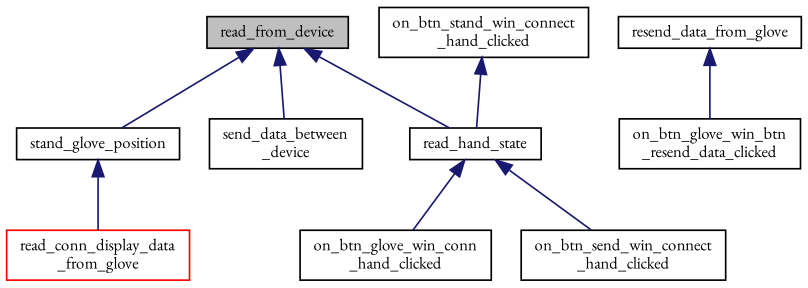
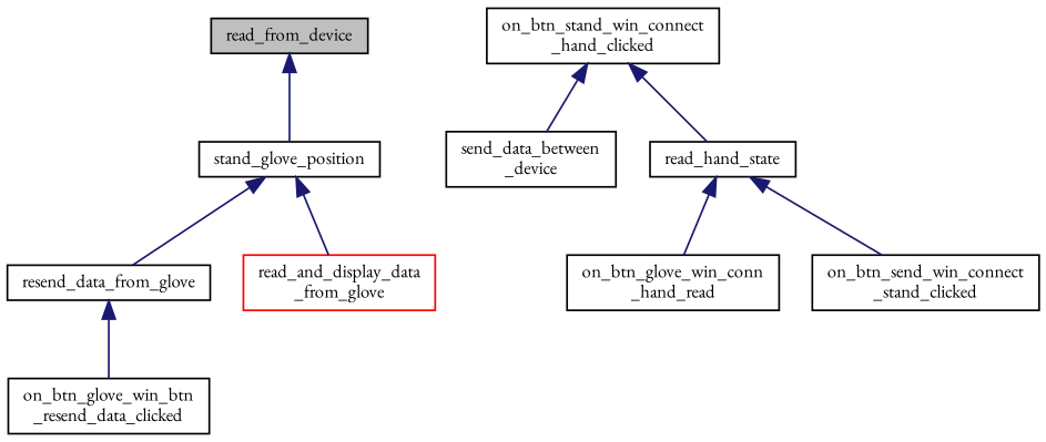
  digraph {
    fontname="EB Garamond"
    rankdir=TB
    node [color=black fillcolor=white fontname="EB Garamond" fontsize=10 shape=record style=filled]
    edge [color=midnightblue dir=back fontname="EB Garamond" fontsize=10 labelfontname=Helvetica labelfontsize=10 style=solid]
    n1 [fillcolor=grey75 fontcolor=black height=0.2 label=read_from_device width=0.4]
    n2 [height=0.2 label=stand_glove_position width=0.4]
    n3 [height=0.2 label="send_data_between\l_device" width=0.4]
    n4 [height=0.2 label=read_hand_state width=0.4]
    n5 [height=0.2 label=resend_data_from_glove width=0.4]
-   n6 [color=red height=0.2 label="read_conn_display_data\l_from_glove" width=0.4]
-   n7 [height=0.2 label="on_btn_glove_win_conn\l_hand_clicked" width=0.4]
-   n8 [height=0.2 label="on_btn_send_win_connect\l_hand_clicked" width=0.4]
+   n6 [color=red height=0.2 label="read_and_display_data\l_from_glove" width=0.4]
+   n7 [height=0.2 label="on_btn_glove_win_conn\l_hand_read" width=0.4]
+   n8 [height=0.2 label="on_btn_send_win_connect\l_stand_clicked" width=0.4]
    n9 [height=0.2 label="on_btn_glove_win_btn\l_resend_data_clicked" width=0.4]
    n10 [height=0.2 label="on_btn_stand_win_connect\l_hand_clicked" width=0.4]
    n1 -> n2
-   n1 -> n3
-   n1 -> n4
+   n10 -> n3
+   n2 -> n5
    n2 -> n6
    n4 -> n7
    n4 -> n8
    n5 -> n9
    n10 -> n4
  }
